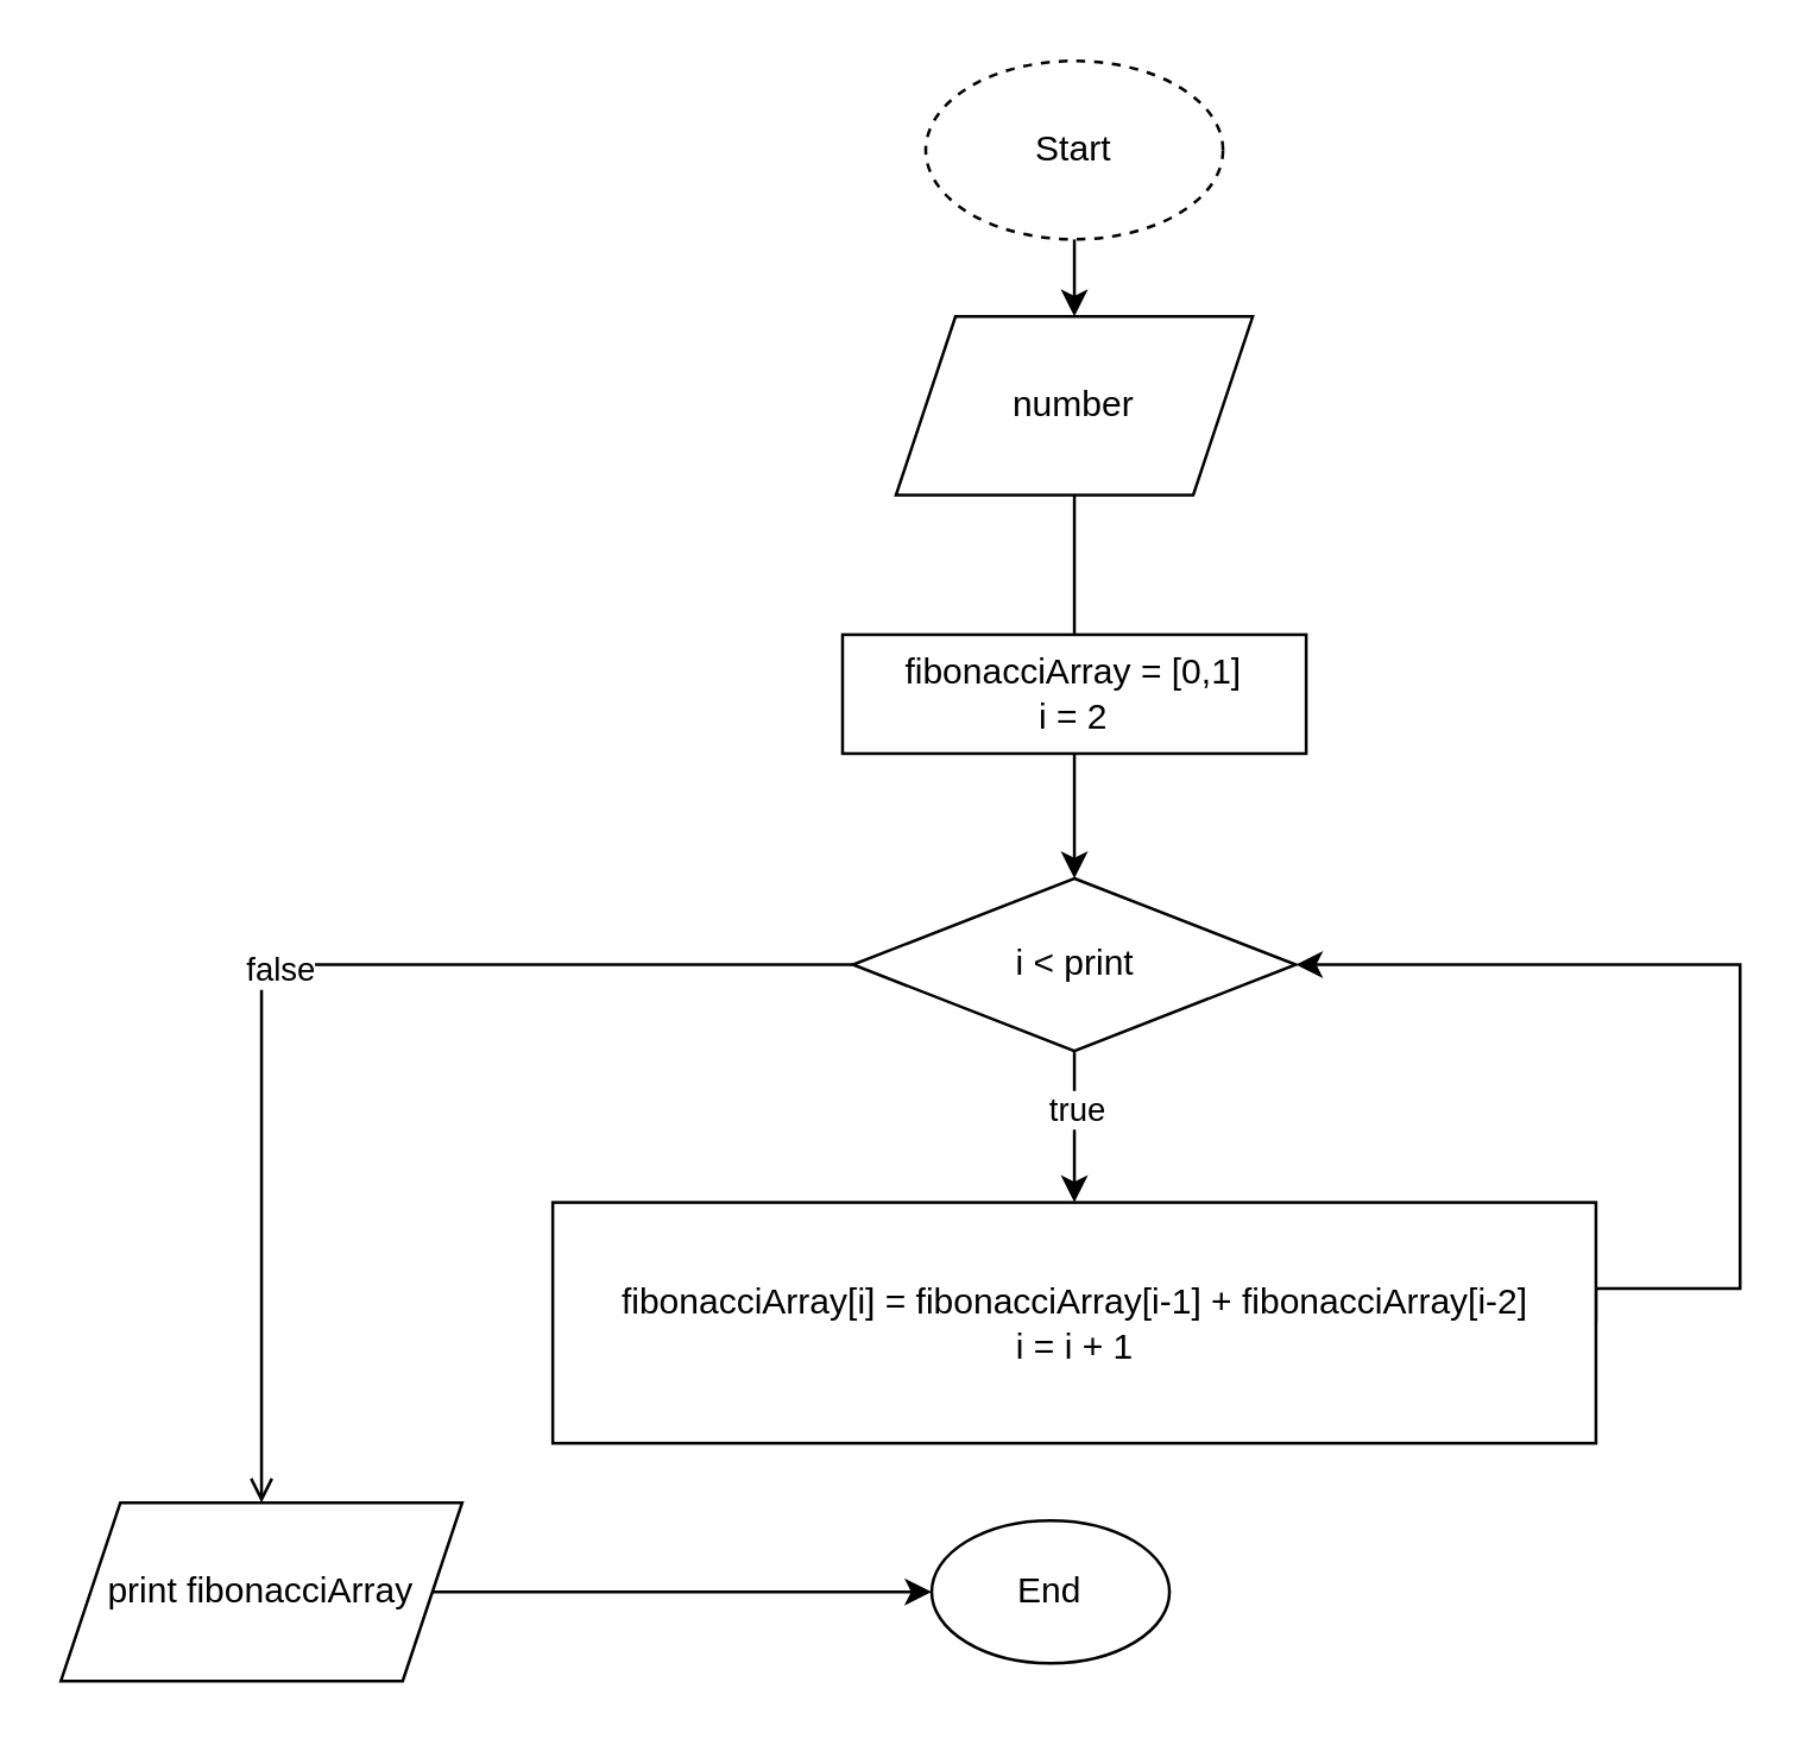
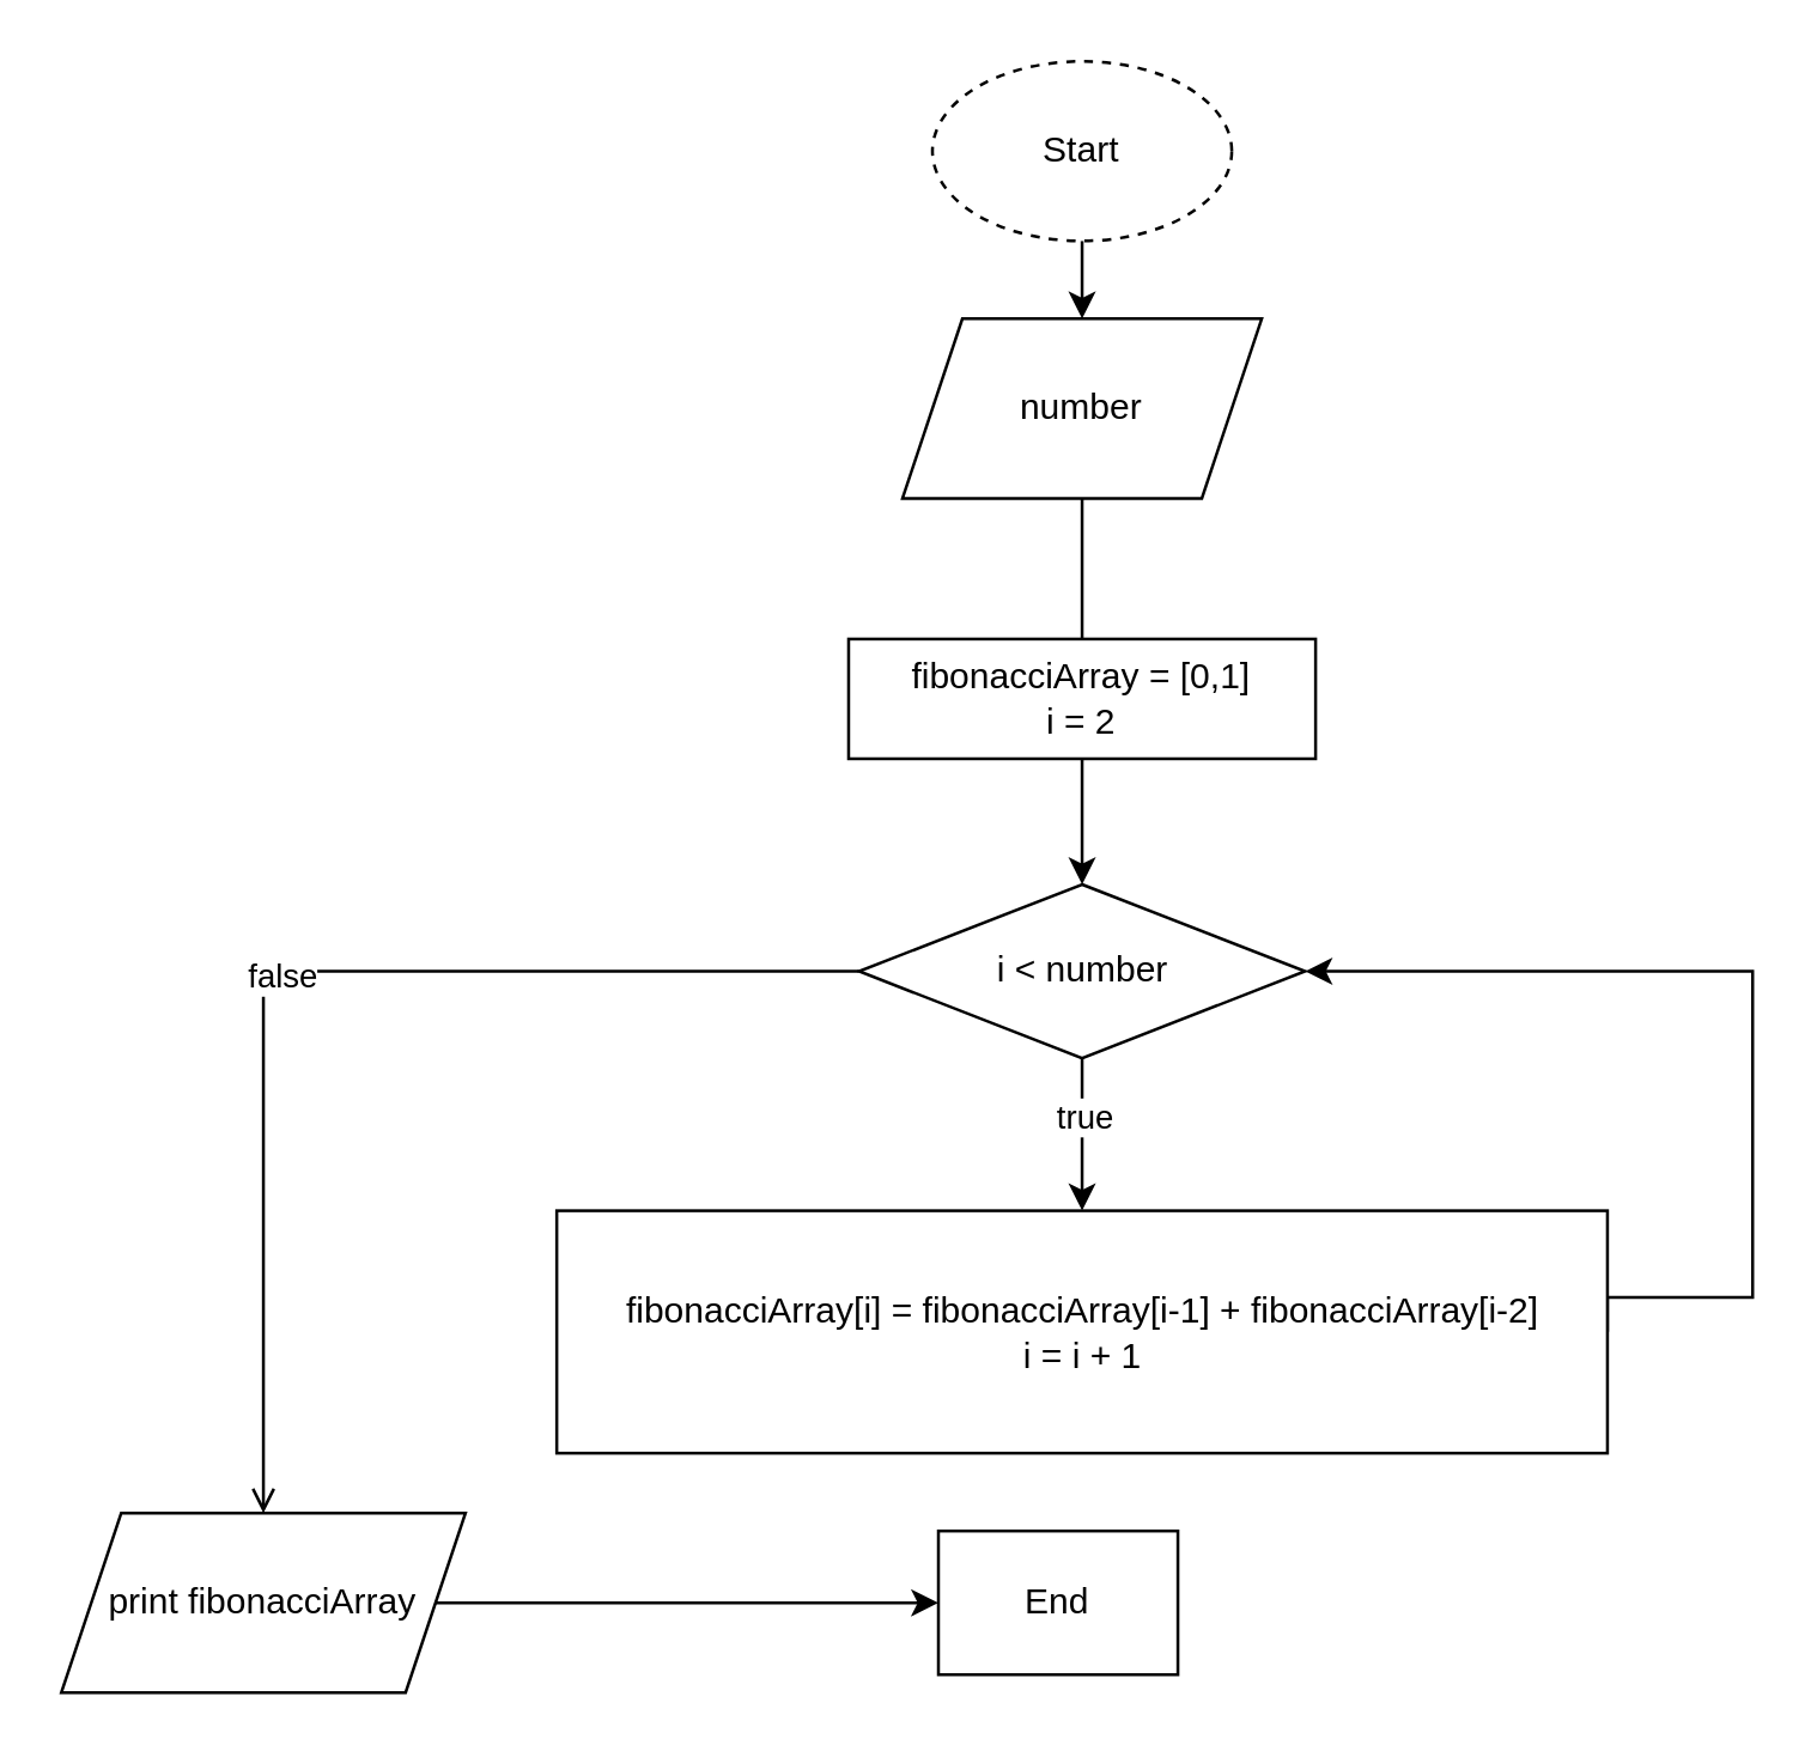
  <mxCell id="0" />
  <mxCell id="1" parent="0" />
  <mxCell id="2" value="" style="edgeStyle=orthogonalEdgeStyle;rounded=0;orthogonalLoop=1;jettySize=auto;html=1;" edge="1" parent="1" source="3" target="12"><mxGeometry relative="1" as="geometry" /></mxCell>
  <mxCell id="3" value="Start" style="ellipse;whiteSpace=wrap;html=1;dashed=1;" vertex="1" parent="1"><mxGeometry x="311" y="20" width="100" height="60" as="geometry" /></mxCell>
  <mxCell id="4" value="" style="edgeStyle=orthogonalEdgeStyle;rounded=0;orthogonalLoop=1;jettySize=auto;html=1;" edge="1" parent="1" source="5" target="10"><mxGeometry relative="1" as="geometry" /></mxCell>
  <mxCell id="5" value="fibonacciArray = [0,1]&lt;br&gt;i = 2" style="rounded=0;whiteSpace=wrap;html=1;" vertex="1" parent="1"><mxGeometry x="283" y="213" width="156" height="40" as="geometry" /></mxCell>
  <mxCell id="6" value="" style="edgeStyle=orthogonalEdgeStyle;rounded=0;orthogonalLoop=1;jettySize=auto;html=1;" edge="1" parent="1" source="10" target="14"><mxGeometry relative="1" as="geometry" /></mxCell>
  <mxCell id="7" value="true" style="edgeLabel;html=1;align=center;verticalAlign=middle;resizable=0;points=[];" vertex="1" connectable="0" parent="6"><mxGeometry x="-0.24" relative="1" as="geometry"><mxPoint as="offset" /></mxGeometry></mxCell>
  <mxCell id="8" value="" style="edgeStyle=orthogonalEdgeStyle;rounded=0;orthogonalLoop=1;jettySize=auto;html=1;endArrow=open;" edge="1" parent="1" source="10" target="16"><mxGeometry relative="1" as="geometry" /></mxCell>
  <mxCell id="9" value="false" style="edgeLabel;html=1;align=center;verticalAlign=middle;resizable=0;points=[];" vertex="1" connectable="0" parent="8"><mxGeometry x="0.016" y="1" relative="1" as="geometry"><mxPoint as="offset" /></mxGeometry></mxCell>
- <mxCell id="10" value="i &amp;lt; print" style="rhombus;whiteSpace=wrap;html=1;rounded=0;" vertex="1" parent="1"><mxGeometry x="286.5" y="295" width="149" height="58" as="geometry" /></mxCell>
+ <mxCell id="10" value="i &amp;lt; number" style="rhombus;whiteSpace=wrap;html=1;rounded=0;" vertex="1" parent="1"><mxGeometry x="286.5" y="295" width="149" height="58" as="geometry" /></mxCell>
  <mxCell id="11" value="" style="edgeStyle=orthogonalEdgeStyle;rounded=0;orthogonalLoop=1;jettySize=auto;html=1;endArrow=none;" edge="1" parent="1" source="12" target="5"><mxGeometry relative="1" as="geometry" /></mxCell>
  <mxCell id="12" value="number" style="shape=parallelogram;perimeter=parallelogramPerimeter;whiteSpace=wrap;html=1;fixedSize=1;" vertex="1" parent="1"><mxGeometry x="301" y="106" width="120" height="60" as="geometry" /></mxCell>
  <mxCell id="13" style="edgeStyle=orthogonalEdgeStyle;rounded=0;orthogonalLoop=1;jettySize=auto;html=1;exitX=1;exitY=0.5;exitDx=0;exitDy=0;entryX=1;entryY=0.5;entryDx=0;entryDy=0;" edge="1" parent="1" source="14" target="10"><mxGeometry relative="1" as="geometry"><Array as="points"><mxPoint x="537" y="433" /><mxPoint x="585" y="433" /><mxPoint x="585" y="324" /></Array></mxGeometry></mxCell>
  <mxCell id="14" value="fibonacciArray[i] = fibonacciArray[i-1] + fibonacciArray[i-2]&lt;br&gt;i = i + 1" style="rounded=0;whiteSpace=wrap;html=1;" vertex="1" parent="1"><mxGeometry x="185.5" y="404" width="351" height="81" as="geometry" /></mxCell>
  <mxCell id="15" value="" style="edgeStyle=orthogonalEdgeStyle;rounded=0;orthogonalLoop=1;jettySize=auto;html=1;" edge="1" parent="1" source="16" target="17"><mxGeometry relative="1" as="geometry" /></mxCell>
  <mxCell id="16" value="print fibonacciArray" style="shape=parallelogram;perimeter=parallelogramPerimeter;whiteSpace=wrap;html=1;fixedSize=1;rounded=0;" vertex="1" parent="1"><mxGeometry x="20" y="505" width="135" height="60" as="geometry" /></mxCell>
- <mxCell id="17" value="End" style="ellipse;whiteSpace=wrap;html=1;rounded=0;" vertex="1" parent="1"><mxGeometry x="313" y="511" width="80" height="48" as="geometry" /></mxCell>
+ <mxCell id="17" value="End" style="whiteSpace=wrap;html=1;rounded=0;" vertex="1" parent="1"><mxGeometry x="313" y="511" width="80" height="48" as="geometry" /></mxCell>
